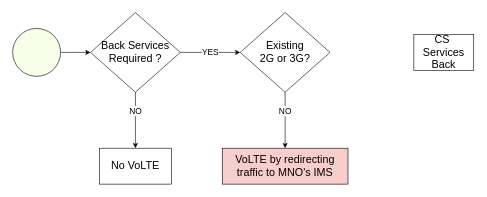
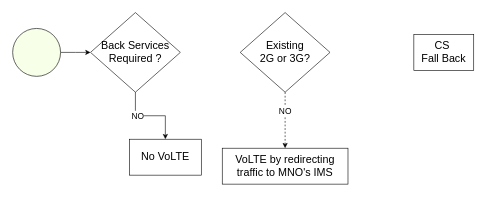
  <mxCell id="0" />
  <mxCell id="1" parent="0" />
  <mxCell id="2" value="" style="edgeStyle=orthogonalEdgeStyle;rounded=0;orthogonalLoop=1;jettySize=auto;html=1;fillColor=#FFFF33;" parent="1" source="3" edge="1"><mxGeometry relative="1" as="geometry"><mxPoint x="150" y="87" as="targetPoint" /></mxGeometry></mxCell>
  <mxCell id="3" value="" style="ellipse;whiteSpace=wrap;html=1;aspect=fixed;fillColor=#F8FFE8;" parent="1" vertex="1"><mxGeometry x="20" y="47" width="80" height="80" as="geometry" /></mxCell>
- <mxCell id="4" value="&lt;font style=&quot;font-size: 14px&quot;&gt;YES&lt;/font&gt;" style="edgeStyle=orthogonalEdgeStyle;rounded=0;orthogonalLoop=1;jettySize=auto;html=1;exitX=1;exitY=0.5;exitDx=0;exitDy=0;entryX=0;entryY=0.5;entryDx=0;entryDy=0;" parent="1" source="5" target="9" edge="1"><mxGeometry relative="1" as="geometry"><mxPoint x="390" y="94.5" as="targetPoint" /><mxPoint x="390" y="87" as="sourcePoint" /></mxGeometry></mxCell>
  <mxCell id="5" value="&lt;font style=&quot;font-size: 18px&quot;&gt;Back Services Required ?&lt;/font&gt;" style="rhombus;whiteSpace=wrap;html=1;" parent="1" vertex="1"><mxGeometry x="150" y="20.5" width="150" height="133" as="geometry" /></mxCell>
- <mxCell id="6" value="&lt;font style=&quot;font-size: 14px&quot;&gt;NO&lt;/font&gt;" style="edgeStyle=orthogonalEdgeStyle;rounded=0;orthogonalLoop=1;jettySize=auto;html=1;exitX=0.5;exitY=1;exitDx=0;exitDy=0;entryX=0.5;entryY=0;entryDx=0;entryDy=0;" parent="1" source="9" edge="1" target="10"><mxGeometry x="-0.333" relative="1" as="geometry"><mxPoint x="485" y="182" as="sourcePoint" /><mxPoint x="475" y="247" as="targetPoint" /><mxPoint as="offset" /></mxGeometry></mxCell>
- <mxCell id="7" value="&lt;font style=&quot;font-size: 18px&quot;&gt;No VoLTE&lt;/font&gt;" style="rounded=0;whiteSpace=wrap;html=1;" parent="1" vertex="1"><mxGeometry x="165" y="247" width="120" height="60" as="geometry" /></mxCell>
- <mxCell id="8" value="&lt;font style=&quot;font-size: 18px&quot;&gt;CS&amp;nbsp;&lt;br&gt;Services Back&lt;br&gt;&lt;/font&gt;" style="rounded=0;whiteSpace=wrap;html=1;" parent="1" vertex="1"><mxGeometry x="690" y="57" width="100" height="60" as="geometry" /></mxCell>
+ <mxCell id="6" value="&lt;font style=&quot;font-size: 14px&quot;&gt;NO&lt;/font&gt;" style="edgeStyle=orthogonalEdgeStyle;rounded=0;orthogonalLoop=1;jettySize=auto;html=1;exitX=0.5;exitY=1;exitDx=0;exitDy=0;entryX=0.5;entryY=0;entryDx=0;entryDy=0;dashed=1;" parent="1" source="9" edge="1" target="10"><mxGeometry x="-0.333" relative="1" as="geometry"><mxPoint x="485" y="182" as="sourcePoint" /><mxPoint x="475" y="247" as="targetPoint" /><mxPoint as="offset" /></mxGeometry></mxCell>
+ <mxCell id="7" value="&lt;font style=&quot;font-size: 18px&quot;&gt;No VoLTE&lt;/font&gt;" style="rounded=0;whiteSpace=wrap;html=1;" parent="1" vertex="1"><mxGeometry x="215" y="232" width="120" height="60" as="geometry" /></mxCell>
+ <mxCell id="8" value="&lt;font style=&quot;font-size: 18px&quot;&gt;CS&amp;nbsp;&lt;br&gt;Fall Back&lt;br&gt;&lt;/font&gt;" style="rounded=0;whiteSpace=wrap;html=1;" parent="1" vertex="1"><mxGeometry x="690" y="57" width="100" height="60" as="geometry" /></mxCell>
  <mxCell id="9" value="&lt;font style=&quot;font-size: 18px&quot;&gt;Existing &lt;br&gt;2G or 3G?&lt;/font&gt;" style="rhombus;whiteSpace=wrap;html=1;" parent="1" vertex="1"><mxGeometry x="400" y="20.5" width="150" height="133" as="geometry" /></mxCell>
- <mxCell id="10" value="&lt;font style=&quot;font-size: 18px&quot;&gt;VoLTE by redirecting traffic to MNO's IMS&lt;br&gt;&lt;/font&gt;" style="rounded=0;whiteSpace=wrap;html=1;fillColor=#f8cecc;" parent="1" vertex="1"><mxGeometry x="370" y="247" width="210" height="60" as="geometry" /></mxCell>
+ <mxCell id="10" value="&lt;font style=&quot;font-size: 18px&quot;&gt;VoLTE by redirecting traffic to MNO's IMS&lt;br&gt;&lt;/font&gt;" style="rounded=0;whiteSpace=wrap;html=1;" parent="1" vertex="1"><mxGeometry x="370" y="247" width="210" height="60" as="geometry" /></mxCell>
  <mxCell id="11" value="&lt;font style=&quot;font-size: 14px&quot;&gt;NO&lt;/font&gt;" style="edgeStyle=orthogonalEdgeStyle;rounded=0;orthogonalLoop=1;jettySize=auto;html=1;exitX=0.5;exitY=1;exitDx=0;exitDy=0;entryX=0.5;entryY=0;entryDx=0;entryDy=0;" edge="1" parent="1" source="5" target="7"><mxGeometry x="-0.333" relative="1" as="geometry"><mxPoint x="485" y="163.5" as="sourcePoint" /><mxPoint x="485" y="257" as="targetPoint" /><mxPoint as="offset" /></mxGeometry></mxCell>
